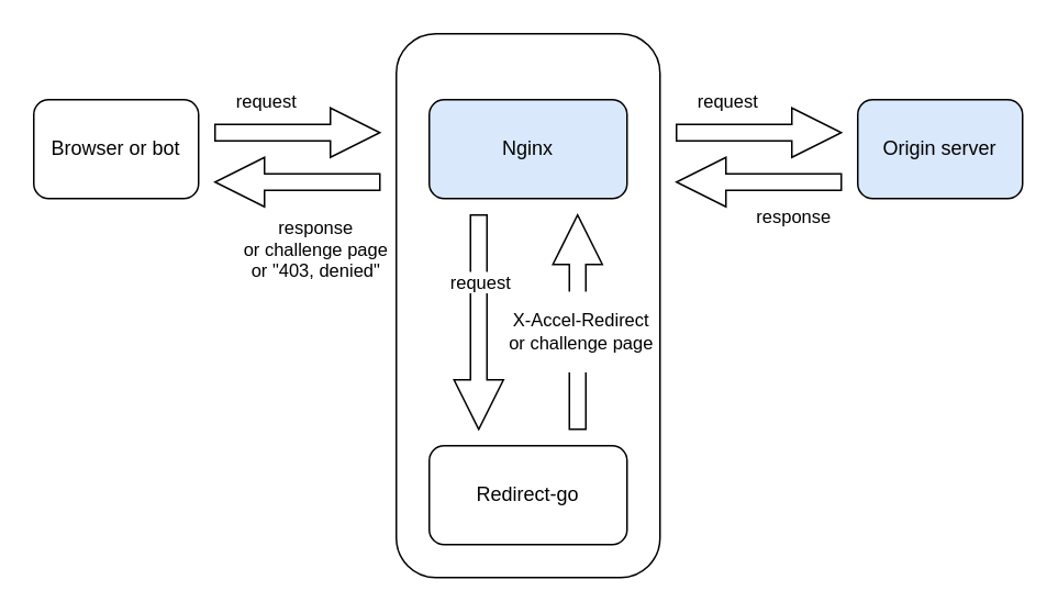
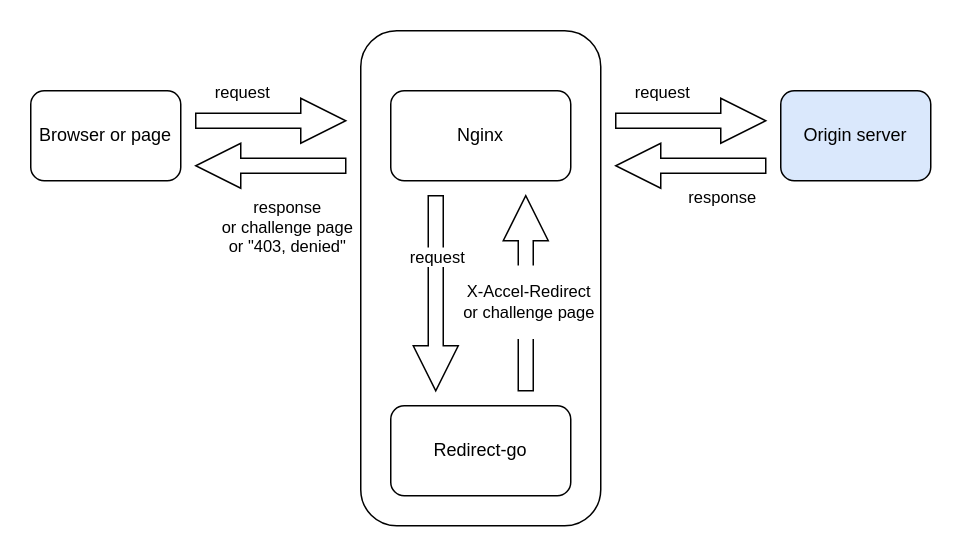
  <mxCell id="0" />
  <mxCell id="1" parent="0" />
  <mxCell id="2" value="" style="endArrow=classic;html=1;shape=arrow;" edge="1" parent="1"><mxGeometry x="0.4" y="-150" relative="1" as="geometry"><mxPoint x="290" y="130" as="sourcePoint" /><mxPoint x="290" y="260" as="targetPoint" /><mxPoint as="offset" /></mxGeometry></mxCell>
  <mxCell id="3" value="request" style="edgeLabel;resizable=0;html=1;align=center;verticalAlign=middle;" connectable="0" vertex="1" parent="2"><mxGeometry relative="1" as="geometry"><mxPoint y="-25" as="offset" /></mxGeometry></mxCell>
  <mxCell id="4" value="" style="endArrow=classic;html=1;shape=arrow;" edge="1" parent="1"><mxGeometry relative="1" as="geometry"><mxPoint x="350" y="260" as="sourcePoint" /><mxPoint x="350" y="130" as="targetPoint" /><Array as="points" /></mxGeometry></mxCell>
  <mxCell id="5" value="&lt;p style=&quot;line-height: 80%&quot;&gt;&lt;/p&gt;&lt;div&gt;X-Accel-Redirect&lt;/div&gt;or challenge page&lt;br&gt;&lt;p&gt;&lt;/p&gt;" style="edgeLabel;resizable=0;html=1;align=center;verticalAlign=middle;" connectable="0" vertex="1" parent="4"><mxGeometry relative="1" as="geometry"><mxPoint x="1" y="5" as="offset" /></mxGeometry></mxCell>
- <mxCell id="6" value="Nginx" style="rounded=1;whiteSpace=wrap;html=1;fillColor=#dae8fc;" vertex="1" parent="1"><mxGeometry x="260" y="60" width="120" height="60" as="geometry" /></mxCell>
+ <mxCell id="6" value="Nginx" style="rounded=1;whiteSpace=wrap;html=1;" vertex="1" parent="1"><mxGeometry x="260" y="60" width="120" height="60" as="geometry" /></mxCell>
  <mxCell id="7" value="&lt;div&gt;Origin server&lt;/div&gt;" style="rounded=1;whiteSpace=wrap;html=1;fillColor=#dae8fc;" vertex="1" parent="1"><mxGeometry x="520" y="60" width="100" height="60" as="geometry" /></mxCell>
- <mxCell id="8" value="Browser or bot" style="rounded=1;whiteSpace=wrap;html=1;" vertex="1" parent="1"><mxGeometry x="20" y="60" width="100" height="60" as="geometry" /></mxCell>
+ <mxCell id="8" value="Browser or page" style="rounded=1;whiteSpace=wrap;html=1;" vertex="1" parent="1"><mxGeometry x="20" y="60" width="100" height="60" as="geometry" /></mxCell>
  <mxCell id="9" value="Redirect-go" style="rounded=1;whiteSpace=wrap;html=1;" vertex="1" parent="1"><mxGeometry x="260" y="270" width="120" height="60" as="geometry" /></mxCell>
  <mxCell id="10" value="" style="endArrow=classic;html=1;shape=arrow;strokeWidth=1;sourcePerimeterSpacing=0;targetPerimeterSpacing=0;" edge="1" parent="1"><mxGeometry relative="1" as="geometry"><mxPoint x="130" y="80" as="sourcePoint" /><mxPoint x="230" y="80" as="targetPoint" /></mxGeometry></mxCell>
  <mxCell id="11" value="request" style="edgeLabel;resizable=0;html=1;align=center;verticalAlign=middle;" connectable="0" vertex="1" parent="10"><mxGeometry relative="1" as="geometry"><mxPoint x="-20" y="-20" as="offset" /></mxGeometry></mxCell>
  <mxCell id="12" value="" style="rounded=1;whiteSpace=wrap;html=1;fillColor=none;labelPosition=center;verticalLabelPosition=middle;align=center;verticalAlign=middle;" vertex="1" parent="1"><mxGeometry x="240" y="20" width="160" height="330" as="geometry" /></mxCell>
  <mxCell id="13" value="" style="endArrow=classic;html=1;shape=arrow;strokeWidth=1;sourcePerimeterSpacing=0;targetPerimeterSpacing=0;endSize=6;" edge="1" parent="1"><mxGeometry relative="1" as="geometry"><mxPoint x="410" y="80" as="sourcePoint" /><mxPoint x="510" y="80" as="targetPoint" /></mxGeometry></mxCell>
  <mxCell id="14" value="request" style="edgeLabel;resizable=0;html=1;align=center;verticalAlign=middle;" connectable="0" vertex="1" parent="13"><mxGeometry relative="1" as="geometry"><mxPoint x="-20" y="-20" as="offset" /></mxGeometry></mxCell>
  <mxCell id="15" value="" style="endArrow=classic;html=1;shape=arrow;strokeWidth=1;sourcePerimeterSpacing=0;targetPerimeterSpacing=0;endSize=6;" edge="1" parent="1"><mxGeometry relative="1" as="geometry"><mxPoint x="510" y="110" as="sourcePoint" /><mxPoint x="410" y="110" as="targetPoint" /></mxGeometry></mxCell>
  <mxCell id="16" value="response" style="edgeLabel;resizable=0;html=1;align=center;verticalAlign=middle;" connectable="0" vertex="1" parent="15"><mxGeometry relative="1" as="geometry"><mxPoint x="20" y="20" as="offset" /></mxGeometry></mxCell>
  <mxCell id="17" value="" style="endArrow=classic;html=1;shape=arrow;strokeWidth=1;sourcePerimeterSpacing=0;targetPerimeterSpacing=0;endSize=6;" edge="1" parent="1"><mxGeometry relative="1" as="geometry"><mxPoint x="230" y="110" as="sourcePoint" /><mxPoint x="130" y="110" as="targetPoint" /></mxGeometry></mxCell>
  <mxCell id="18" value="response&lt;br&gt;or challenge page&lt;br&gt;or &quot;403, denied&quot;" style="edgeLabel;resizable=0;html=1;align=center;verticalAlign=middle;" connectable="0" vertex="1" parent="17"><mxGeometry relative="1" as="geometry"><mxPoint x="10" y="40" as="offset" /></mxGeometry></mxCell>
